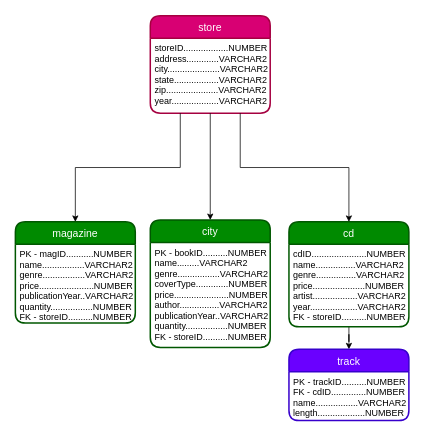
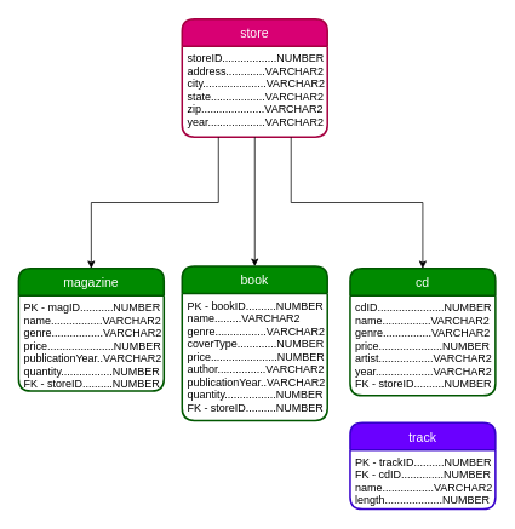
  <mxCell id="0" />
  <mxCell id="1" parent="0" />
- <mxCell id="2" value="city" style="swimlane;childLayout=stackLayout;horizontal=1;startSize=30;horizontalStack=0;fillColor=#008a00;fontColor=#ffffff;rounded=1;fontSize=14;fontStyle=0;strokeWidth=2;resizeParent=0;resizeLast=1;shadow=0;dashed=0;align=center;glass=0;comic=0;strokeColor=#005700;" vertex="1" parent="1"><mxGeometry x="200" y="292.5" width="160" height="170" as="geometry"><mxRectangle x="90" y="240" width="60" height="30" as="alternateBounds" /></mxGeometry></mxCell>
+ <mxCell id="2" value="book" style="swimlane;childLayout=stackLayout;horizontal=1;startSize=30;horizontalStack=0;fillColor=#008a00;fontColor=#ffffff;rounded=1;fontSize=14;fontStyle=0;strokeWidth=2;resizeParent=0;resizeLast=1;shadow=0;dashed=0;align=center;glass=0;comic=0;strokeColor=#005700;" vertex="1" parent="1"><mxGeometry x="200" y="292.5" width="160" height="170" as="geometry"><mxRectangle x="90" y="240" width="60" height="30" as="alternateBounds" /></mxGeometry></mxCell>
  <mxCell id="3" value="PK - bookID..........NUMBER&#10;name.........VARCHAR2&#10;genre.................VARCHAR2&#10;coverType.............NUMBER&#10;price......................NUMBER&#10;author................VARCHAR2&#10;publicationYear..VARCHAR2&#10;quantity.................NUMBER&#10;FK - storeID..........NUMBER&#10;" style="align=left;strokeColor=none;fillColor=none;spacingLeft=4;fontSize=12;verticalAlign=top;resizable=0;rotatable=0;part=1;" vertex="1" parent="2"><mxGeometry y="30" width="160" height="140" as="geometry" /></mxCell>
- <mxCell id="4" value="" style="edgeStyle=orthogonalEdgeStyle;rounded=0;orthogonalLoop=1;jettySize=auto;html=1;" edge="1" parent="1" source="5" target="7"><mxGeometry relative="1" as="geometry" /></mxCell>
  <mxCell id="5" value="cd" style="swimlane;childLayout=stackLayout;horizontal=1;startSize=30;horizontalStack=0;fillColor=#008a00;fontColor=#ffffff;rounded=1;fontSize=14;fontStyle=0;strokeWidth=2;resizeParent=0;resizeLast=1;shadow=0;dashed=0;align=center;glass=0;comic=0;strokeColor=#005700;" vertex="1" parent="1"><mxGeometry x="385" y="295" width="160" height="140" as="geometry"><mxRectangle x="280" y="240" width="50" height="30" as="alternateBounds" /></mxGeometry></mxCell>
  <mxCell id="6" value="cdID......................NUMBER&#10;name................VARCHAR2&#10;genre................VARCHAR2&#10;price.....................NUMBER&#10;artist..................VARCHAR2&#10;year...................VARCHAR2&#10;FK - storeID..........NUMBER&#10;&#10;" style="align=left;strokeColor=none;fillColor=none;spacingLeft=4;fontSize=12;verticalAlign=top;resizable=0;rotatable=0;part=1;" vertex="1" parent="5"><mxGeometry y="30" width="160" height="110" as="geometry" /></mxCell>
  <mxCell id="7" value="track" style="swimlane;childLayout=stackLayout;horizontal=1;startSize=30;horizontalStack=0;fillColor=#6a00ff;fontColor=#ffffff;rounded=1;fontSize=14;fontStyle=0;strokeWidth=2;resizeParent=0;resizeLast=1;shadow=0;dashed=0;align=center;glass=0;comic=0;strokeColor=#3700CC;" vertex="1" parent="1"><mxGeometry x="385" y="465" width="160" height="95" as="geometry" /></mxCell>
  <mxCell id="8" value="PK - trackID..........NUMBER&#10;FK - cdID..............NUMBER&#10;name.................VARCHAR2&#10;length...................NUMBER&#10;" style="align=left;strokeColor=none;fillColor=none;spacingLeft=4;fontSize=12;verticalAlign=top;resizable=0;rotatable=0;part=1;" vertex="1" parent="7"><mxGeometry y="30" width="160" height="65" as="geometry" /></mxCell>
  <mxCell id="9" value="store" style="swimlane;childLayout=stackLayout;horizontal=1;startSize=30;horizontalStack=0;fillColor=#d80073;fontColor=#ffffff;rounded=1;fontSize=14;fontStyle=0;strokeWidth=2;resizeParent=0;resizeLast=1;shadow=0;dashed=0;align=center;glass=0;comic=0;strokeColor=#A50040;" vertex="1" parent="1"><mxGeometry x="200" y="20" width="160" height="130" as="geometry" /></mxCell>
  <mxCell id="10" value="storeID..................NUMBER&#10;address.............VARCHAR2&#10;city.....................VARCHAR2&#10;state..................VARCHAR2&#10;zip.....................VARCHAR2&#10;year...................VARCHAR2&#10;" style="align=left;strokeColor=none;fillColor=none;spacingLeft=4;fontSize=12;verticalAlign=top;resizable=0;rotatable=0;part=1;" vertex="1" parent="9"><mxGeometry y="30" width="160" height="100" as="geometry" /></mxCell>
  <mxCell id="11" value="magazine" style="swimlane;childLayout=stackLayout;horizontal=1;startSize=30;horizontalStack=0;fillColor=#008a00;fontColor=#ffffff;rounded=1;fontSize=14;fontStyle=0;strokeWidth=2;resizeParent=0;resizeLast=1;shadow=0;dashed=0;align=center;glass=0;comic=0;strokeColor=#005700;" vertex="1" parent="1"><mxGeometry x="20" y="295" width="160" height="135" as="geometry"><mxRectangle x="90" y="240" width="60" height="30" as="alternateBounds" /></mxGeometry></mxCell>
  <mxCell id="12" value="PK - magID...........NUMBER&#10;name.................VARCHAR2&#10;genre.................VARCHAR2&#10;price......................NUMBER&#10;publicationYear..VARCHAR2&#10;quantity.................NUMBER&#10;FK - storeID..........NUMBER&#10;" style="align=left;strokeColor=none;fillColor=none;spacingLeft=4;fontSize=12;verticalAlign=top;resizable=0;rotatable=0;part=1;" vertex="1" parent="11"><mxGeometry y="30" width="160" height="105" as="geometry" /></mxCell>
  <mxCell id="13" style="edgeStyle=orthogonalEdgeStyle;rounded=0;orthogonalLoop=1;jettySize=auto;html=1;exitX=0.25;exitY=1;exitDx=0;exitDy=0;" edge="1" parent="1" source="10" target="11"><mxGeometry relative="1" as="geometry" /></mxCell>
  <mxCell id="14" style="edgeStyle=orthogonalEdgeStyle;rounded=0;orthogonalLoop=1;jettySize=auto;html=1;exitX=0.5;exitY=1;exitDx=0;exitDy=0;entryX=0.5;entryY=0;entryDx=0;entryDy=0;" edge="1" parent="1" source="10" target="2"><mxGeometry relative="1" as="geometry" /></mxCell>
  <mxCell id="15" style="edgeStyle=orthogonalEdgeStyle;rounded=0;orthogonalLoop=1;jettySize=auto;html=1;exitX=0.75;exitY=1;exitDx=0;exitDy=0;entryX=0.5;entryY=0;entryDx=0;entryDy=0;" edge="1" parent="1" source="10" target="5"><mxGeometry relative="1" as="geometry" /></mxCell>
